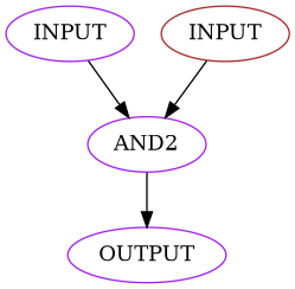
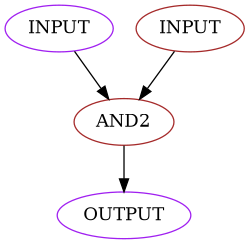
  digraph {
    node [color=purple]
    n1 [label=INPUT]
-   n2 [label=AND2]
+   n2 [label=AND2 color=brown]
    n3 [label=INPUT color=brown]
    n4 [label=OUTPUT]
    n1 -> n2
    n2 -> n4
    n3 -> n2
  }
